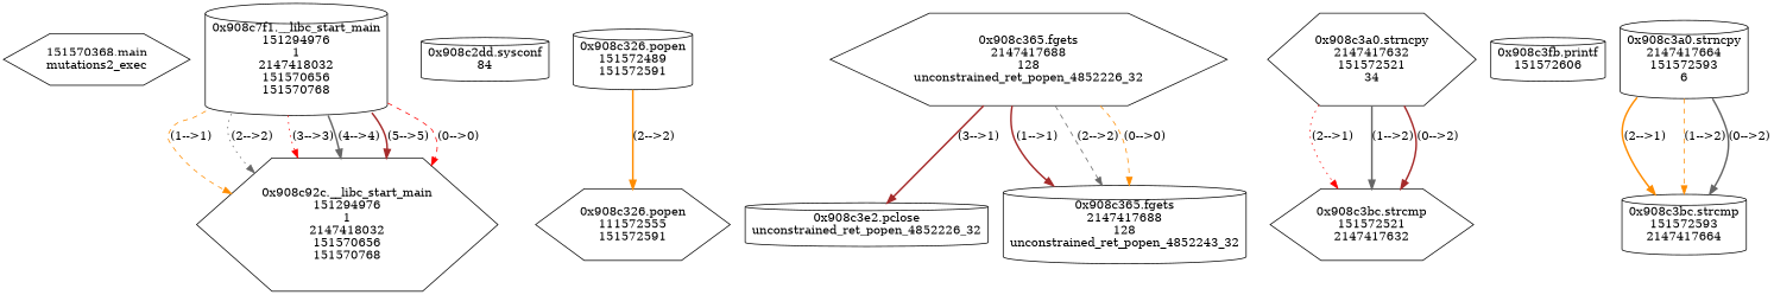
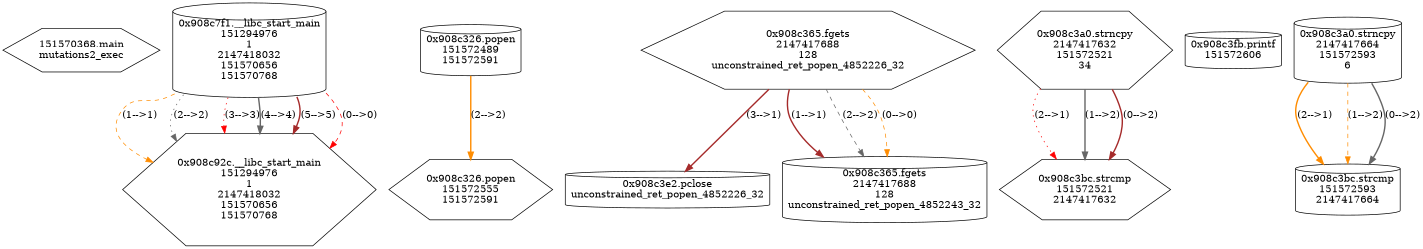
  digraph {
    node [shape=cylinder]
    edge [color=darkorange style=bold]
    n1 [label="151570368.main\nmutations2_exec" shape=hexagon]
    n2 [label="0x908c7f1.__libc_start_main\n151294976\n1\n2147418032\n151570656\n151570768"]
    n3 [label="0x908c92c.__libc_start_main\n151294976\n1\n2147418032\n151570656\n151570768" shape=hexagon]
-   n4 [label="0x908c2dd.sysconf\n84"]
    n5 [label="0x908c326.popen\n151572489\n151572591"]
-   n6 [label="0x908c326.popen\n111572555\n151572591" shape=hexagon]
+   n6 [label="0x908c326.popen\n151572555\n151572591" shape=hexagon]
    n7 [label="0x908c365.fgets\n2147417688\n128\nunconstrained_ret_popen_4852226_32" shape=hexagon]
    n8 [label="0x908c3e2.pclose\nunconstrained_ret_popen_4852226_32"]
    n9 [label="0x908c365.fgets\n2147417688\n128\nunconstrained_ret_popen_4852243_32"]
    n10 [label="0x908c3a0.strncpy\n2147417632\n151572521\n34" shape=hexagon]
    n11 [label="0x908c3bc.strcmp\n151572521\n2147417632" shape=hexagon]
    n12 [label="0x908c3fb.printf\n151572606"]
    n13 [label="0x908c3a0.strncpy\n2147417664\n151572593\n6"]
    n14 [label="0x908c3bc.strcmp\n151572593\n2147417664"]
    n2 -> n3 [label="(1-->1)" style=dashed]
    n2 -> n3 [color=gray40 label="(2-->2)" style=dotted]
    n2 -> n3 [color=red label="(3-->3)" style=dotted]
    n2 -> n3 [color=gray40 label="(4-->4)"]
    n2 -> n3 [color=brown label="(5-->5)"]
    n2 -> n3 [color=red label="(0-->0)" style=dashed]
    n5 -> n6 [label="(2-->2)"]
    n7 -> n8 [color=brown label="(3-->1)"]
    n7 -> n9 [color=brown label="(1-->1)"]
    n7 -> n9 [color=gray40 label="(2-->2)" style=dashed]
    n7 -> n9 [label="(0-->0)" style=dashed]
    n10 -> n11 [color=red label="(2-->1)" style=dotted]
    n10 -> n11 [color=gray40 label="(1-->2)"]
    n10 -> n11 [color=brown label="(0-->2)"]
    n13 -> n14 [label="(2-->1)"]
    n13 -> n14 [label="(1-->2)" style=dashed]
    n13 -> n14 [color=gray40 label="(0-->2)"]
  }
